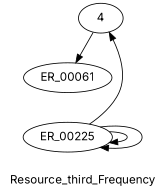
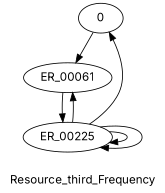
  digraph {
    fontname=Inter
    label=Resource_third_Frequency
    node [fontname=Inter]
    edge [fontname=Inter]
-   0 [label=4]
+   0
    ER_00061
    ER_00225
    0 -> ER_00061
+   ER_00061 -> ER_00225
    ER_00225 -> 0
+   ER_00225 -> ER_00061
    ER_00225 -> ER_00225
    ER_00225 -> ER_00225
  }
